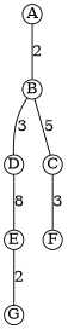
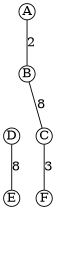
  graph {
    node [fixedsize=true]
    A [height=0.25 width=0.25]
    B [height=0.25 width=0.25]
    D [height=0.25 width=0.25]
    C [height=0.25 width=0.25]
    E [height=0.25 width=0.25]
-   G [height=0.25 width=0.25]
    F [height=0.25 width=0.25]
    A -- B [label=2]
-   B -- D [label=3]
-   B -- C [label=5]
+   B -- C [label=8]
    D -- E [label=8]
    C -- F [label=3]
-   E -- G [label=2]
  }
